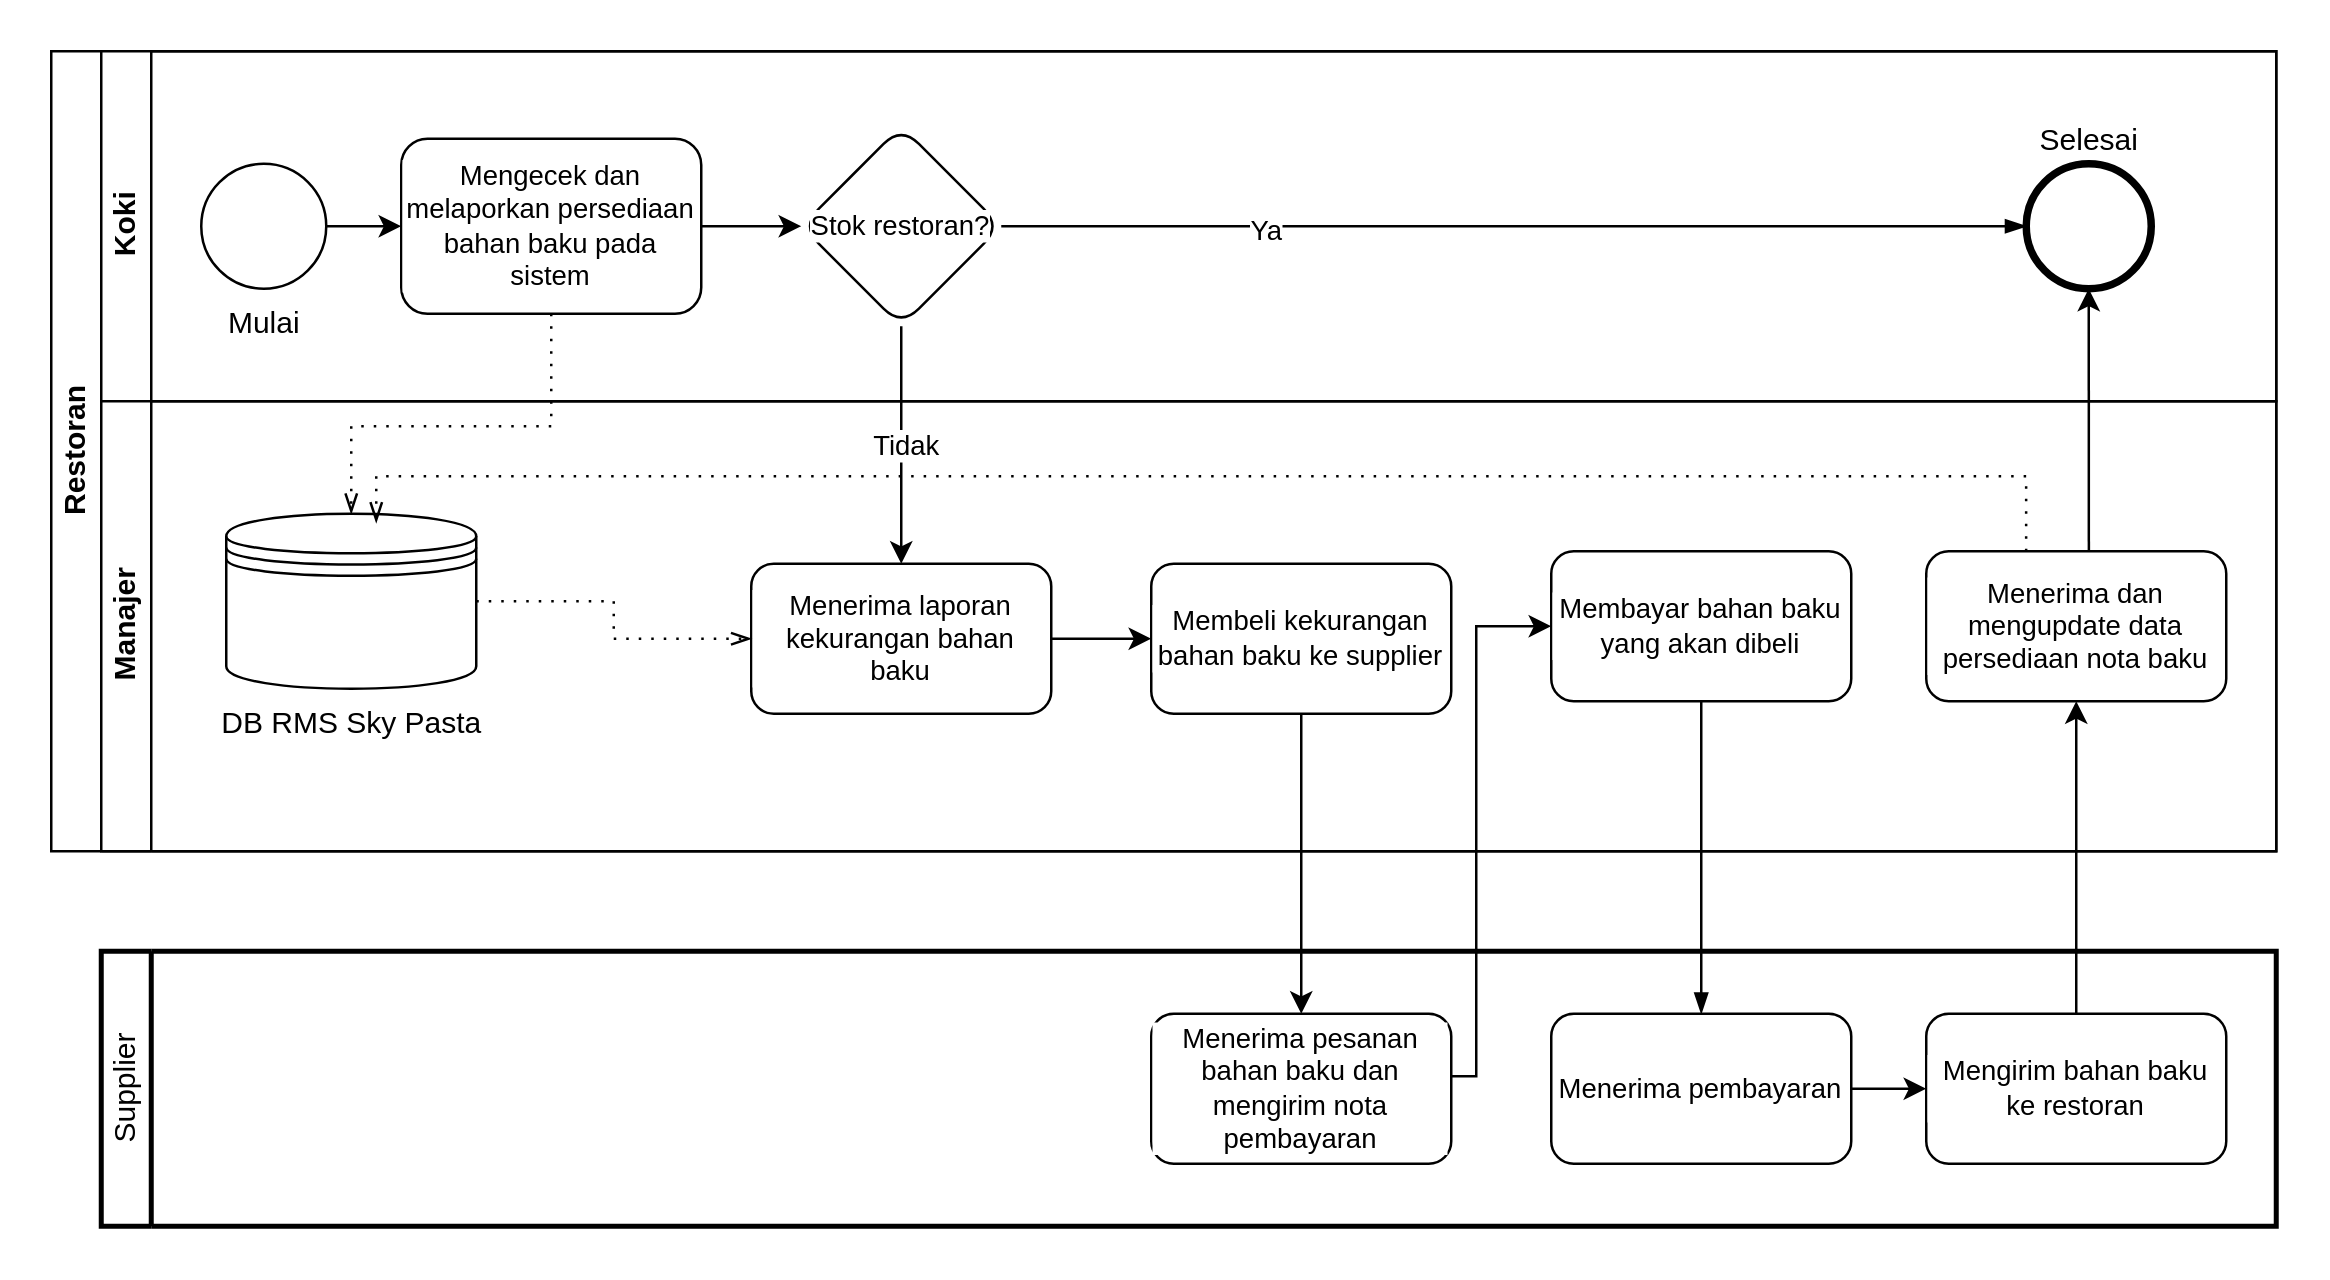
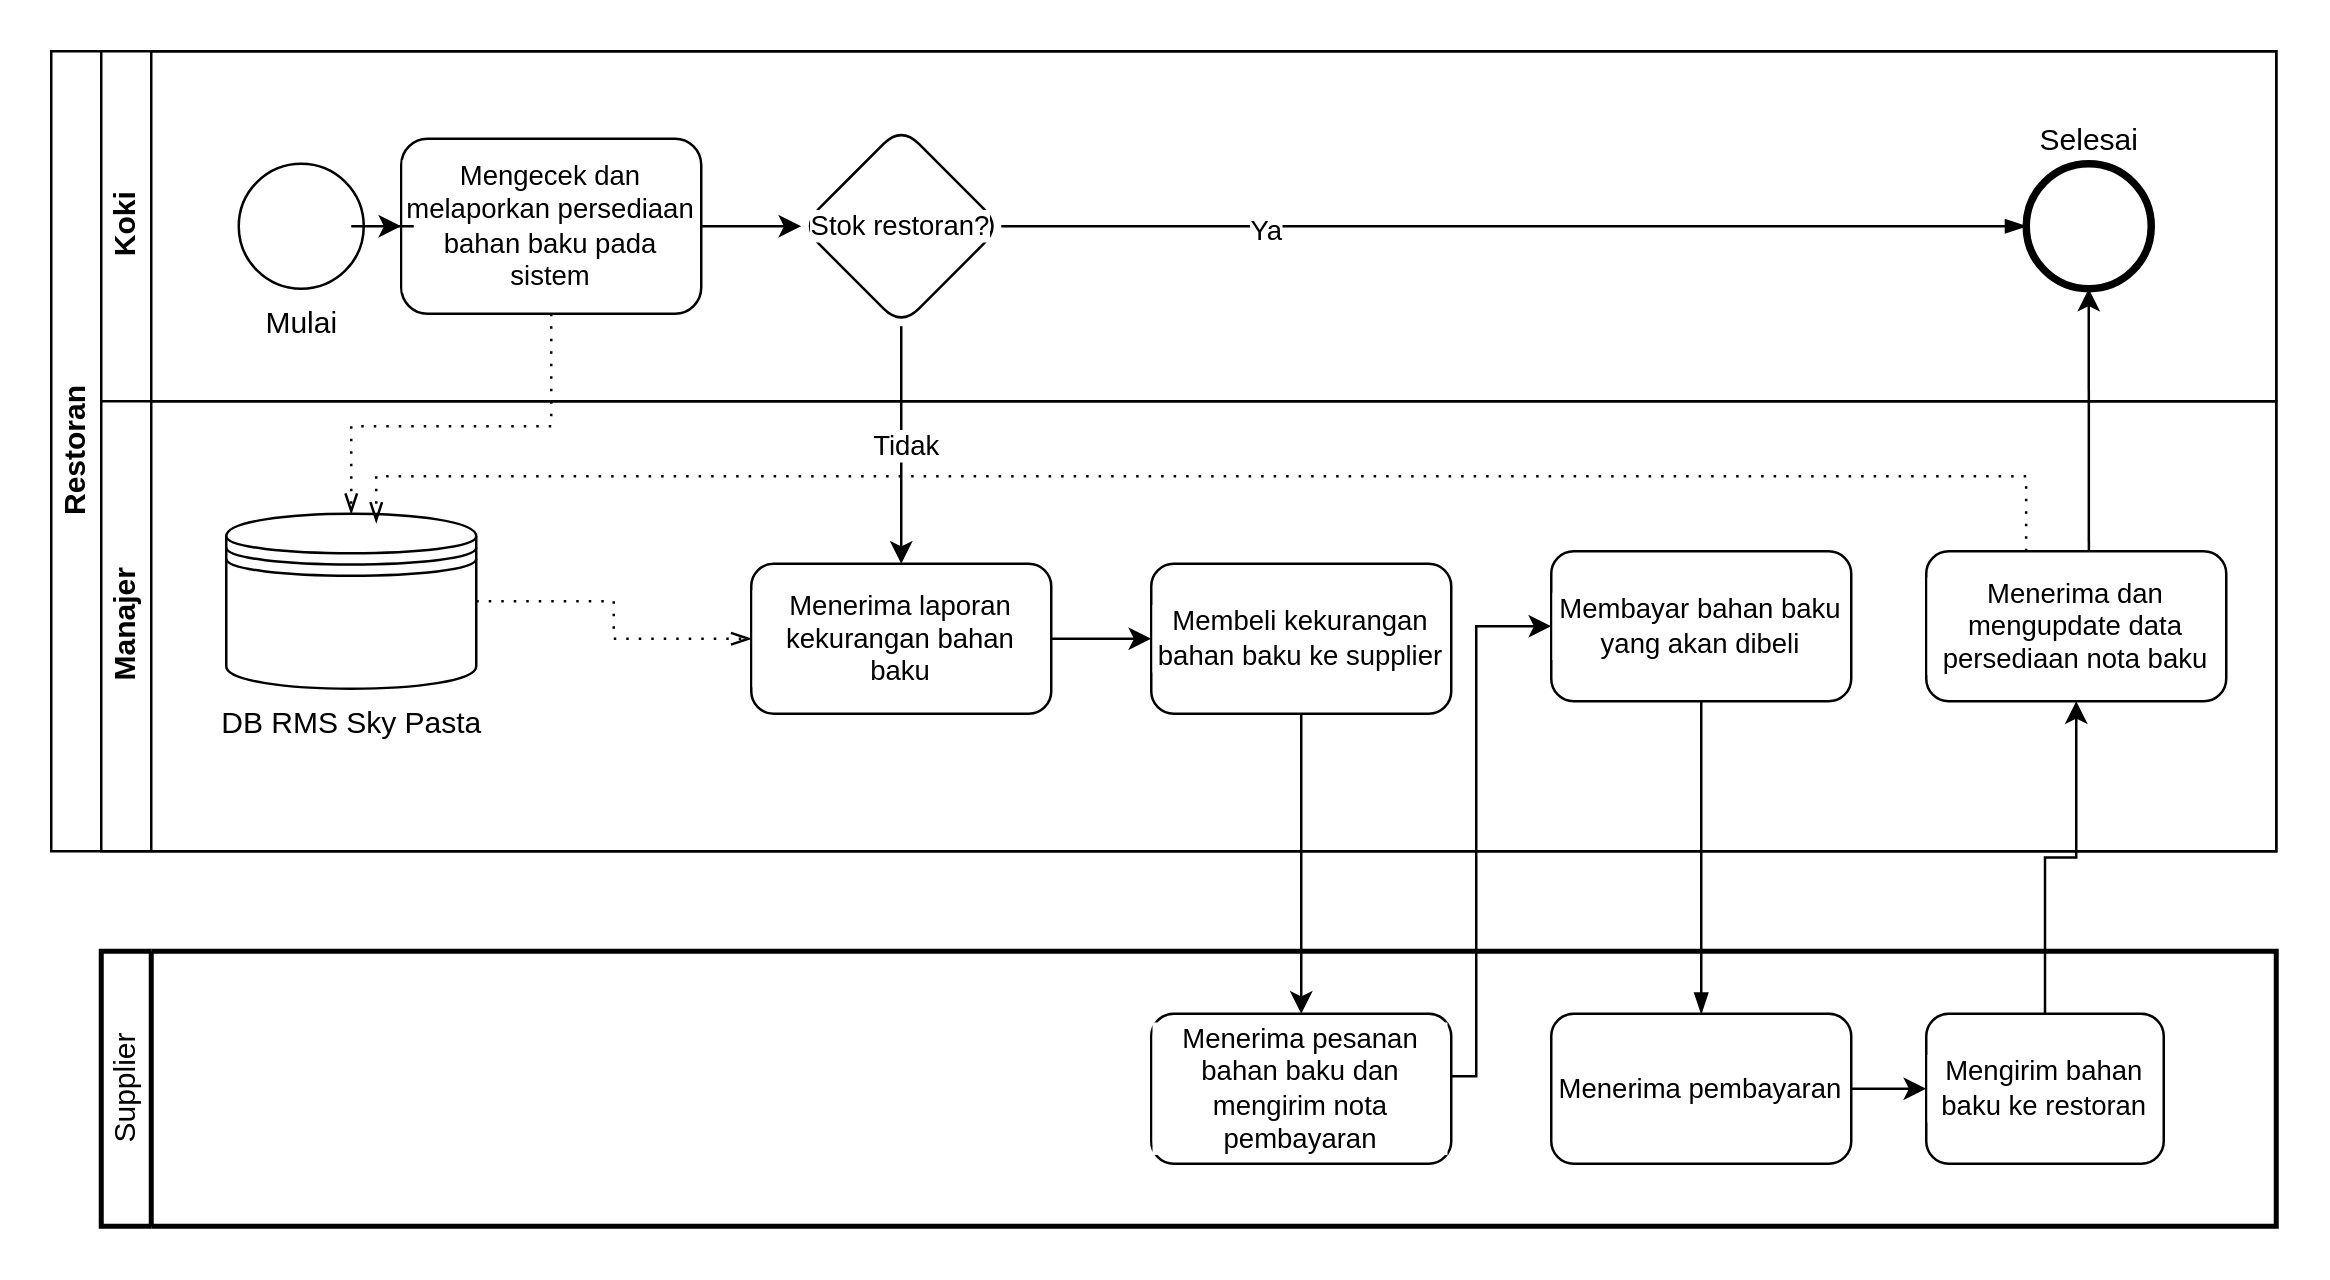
  <mxCell id="0" />
  <mxCell id="1" parent="0" />
  <mxCell id="2" value="Restoran" style="swimlane;html=1;childLayout=stackLayout;resizeParent=1;resizeParentMax=0;horizontal=0;startSize=20;horizontalStack=0;whiteSpace=wrap;" vertex="1" parent="1"><mxGeometry x="20" y="20" width="890" height="320" as="geometry" /></mxCell>
  <mxCell id="3" value="Koki" style="swimlane;html=1;startSize=20;horizontal=0;" vertex="1" parent="2"><mxGeometry x="20" width="870" height="140" as="geometry" /></mxCell>
  <mxCell id="4" value="Mengecek dan melaporkan persediaan bahan baku pada sistem" style="rounded=1;whiteSpace=wrap;html=1;verticalAlign=middle;labelBackgroundColor=#ffffff;labelPosition=center;verticalLabelPosition=middle;align=center;fontSize=11;" vertex="1" parent="3"><mxGeometry x="120" y="35" width="120" height="70" as="geometry" /></mxCell>
- <mxCell id="5" value="Mulai" style="points=[[0.145,0.145,0],[0.5,0,0],[0.855,0.145,0],[1,0.5,0],[0.855,0.855,0],[0.5,1,0],[0.145,0.855,0],[0,0.5,0]];shape=mxgraph.bpmn.event;html=1;verticalLabelPosition=bottom;labelBackgroundColor=#ffffff;verticalAlign=top;align=center;perimeter=ellipsePerimeter;outlineConnect=0;aspect=fixed;outline=standard;symbol=general;" vertex="1" parent="3"><mxGeometry x="40" y="45" width="50" height="50" as="geometry" /></mxCell>
+ <mxCell id="5" value="Mulai" style="points=[[0.145,0.145,0],[0.5,0,0],[0.855,0.145,0],[1,0.5,0],[0.855,0.855,0],[0.5,1,0],[0.145,0.855,0],[0,0.5,0]];shape=mxgraph.bpmn.event;html=1;verticalLabelPosition=bottom;labelBackgroundColor=#ffffff;verticalAlign=top;align=center;perimeter=ellipsePerimeter;outlineConnect=0;aspect=fixed;outline=standard;symbol=general;" vertex="1" parent="3"><mxGeometry x="55" y="45" width="50" height="50" as="geometry" /></mxCell>
  <mxCell id="6" value="" style="edgeStyle=orthogonalEdgeStyle;rounded=0;orthogonalLoop=1;jettySize=auto;html=1;" edge="1" parent="3" source="5" target="4"><mxGeometry relative="1" as="geometry" /></mxCell>
  <mxCell id="7" value="Stok restoran?" style="rhombus;whiteSpace=wrap;html=1;verticalAlign=middle;rounded=1;labelBackgroundColor=#ffffff;labelPosition=center;verticalLabelPosition=middle;align=center;fontSize=11;" vertex="1" parent="3"><mxGeometry x="280" y="30" width="80" height="80" as="geometry" /></mxCell>
  <mxCell id="8" value="" style="edgeStyle=orthogonalEdgeStyle;rounded=0;orthogonalLoop=1;jettySize=auto;html=1;" edge="1" parent="3" source="4" target="7"><mxGeometry relative="1" as="geometry" /></mxCell>
  <mxCell id="9" value="Selesai" style="points=[[0.145,0.145,0],[0.5,0,0],[0.855,0.145,0],[1,0.5,0],[0.855,0.855,0],[0.5,1,0],[0.145,0.855,0],[0,0.5,0]];shape=mxgraph.bpmn.event;html=1;verticalLabelPosition=top;labelBackgroundColor=#ffffff;verticalAlign=bottom;align=center;perimeter=ellipsePerimeter;outlineConnect=0;aspect=fixed;outline=end;symbol=terminate2;labelPosition=center;" vertex="1" parent="3"><mxGeometry x="770" y="45" width="50" height="50" as="geometry" /></mxCell>
  <mxCell id="10" value="" style="edgeStyle=elbowEdgeStyle;fontSize=12;html=1;endArrow=blockThin;endFill=1;rounded=0;exitX=1;exitY=0.5;exitDx=0;exitDy=0;entryX=0;entryY=0.5;entryDx=0;entryDy=0;entryPerimeter=0;" edge="1" parent="3" source="7" target="9"><mxGeometry width="160" relative="1" as="geometry"><mxPoint x="410" y="210" as="sourcePoint" /><mxPoint x="570" y="210" as="targetPoint" /></mxGeometry></mxCell>
  <mxCell id="11" value="Ya" style="edgeLabel;html=1;align=center;verticalAlign=middle;resizable=0;points=[];" vertex="1" connectable="0" parent="10"><mxGeometry x="-0.488" y="-1" relative="1" as="geometry"><mxPoint as="offset" /></mxGeometry></mxCell>
  <mxCell id="12" value="" style="edgeStyle=elbowEdgeStyle;fontSize=12;html=1;endFill=0;startFill=0;endSize=6;startSize=6;dashed=1;dashPattern=1 4;endArrow=openThin;startArrow=none;rounded=0;exitX=0.5;exitY=1;exitDx=0;exitDy=0;entryX=0.5;entryY=0;entryDx=0;entryDy=0;elbow=vertical;" edge="1" parent="2" source="4" target="18"><mxGeometry width="160" relative="1" as="geometry"><mxPoint x="290" y="570" as="sourcePoint" /><mxPoint x="209.96" y="553.01" as="targetPoint" /><Array as="points"><mxPoint x="140" y="150" /></Array></mxGeometry></mxCell>
  <mxCell id="13" value="" style="edgeStyle=orthogonalEdgeStyle;rounded=0;orthogonalLoop=1;jettySize=auto;html=1;" edge="1" parent="2" source="7" target="21"><mxGeometry relative="1" as="geometry" /></mxCell>
  <mxCell id="14" value="Tidak" style="edgeLabel;html=1;align=center;verticalAlign=middle;resizable=0;points=[];" vertex="1" connectable="0" parent="13"><mxGeometry x="-0.011" y="1" relative="1" as="geometry"><mxPoint as="offset" /></mxGeometry></mxCell>
  <mxCell id="15" value="Manajer" style="swimlane;html=1;startSize=20;horizontal=0;" vertex="1" parent="2"><mxGeometry x="20" y="140" width="870" height="180" as="geometry" /></mxCell>
  <mxCell id="16" value="Membayar bahan baku yang akan dibeli" style="rounded=1;whiteSpace=wrap;html=1;fontSize=11;labelBackgroundColor=#ffffff;" vertex="1" parent="15"><mxGeometry x="580" y="60" width="120" height="60" as="geometry" /></mxCell>
  <mxCell id="17" value="Menerima dan mengupdate data persediaan nota baku" style="rounded=1;whiteSpace=wrap;html=1;fontSize=11;labelBackgroundColor=#ffffff;" vertex="1" parent="15"><mxGeometry x="730" y="60" width="120" height="60" as="geometry" /></mxCell>
  <mxCell id="18" value="DB RMS Sky Pasta" style="shape=datastore;html=1;labelPosition=center;verticalLabelPosition=bottom;align=center;verticalAlign=top;" vertex="1" parent="15"><mxGeometry x="50" y="45" width="100" height="70" as="geometry" /></mxCell>
  <mxCell id="19" value="Membeli kekurangan bahan baku ke supplier" style="rounded=1;whiteSpace=wrap;html=1;fontSize=11;labelBackgroundColor=#ffffff;" vertex="1" parent="15"><mxGeometry x="420" y="65" width="120" height="60" as="geometry" /></mxCell>
  <mxCell id="20" value="" style="edgeStyle=orthogonalEdgeStyle;rounded=0;orthogonalLoop=1;jettySize=auto;html=1;" edge="1" parent="15" source="21" target="19"><mxGeometry relative="1" as="geometry" /></mxCell>
  <mxCell id="21" value="Menerima laporan kekurangan bahan baku" style="rounded=1;whiteSpace=wrap;html=1;fontSize=11;labelBackgroundColor=#ffffff;" vertex="1" parent="15"><mxGeometry x="260" y="65" width="120" height="60" as="geometry" /></mxCell>
  <mxCell id="22" value="" style="edgeStyle=elbowEdgeStyle;fontSize=12;html=1;endFill=0;startFill=0;endSize=6;startSize=6;dashed=1;dashPattern=1 4;endArrow=openThin;startArrow=none;rounded=0;exitX=1;exitY=0.5;exitDx=0;exitDy=0;entryX=0;entryY=0.5;entryDx=0;entryDy=0;" edge="1" parent="15" source="18" target="21"><mxGeometry width="160" relative="1" as="geometry"><mxPoint x="340" y="70" as="sourcePoint" /><mxPoint x="500" y="70" as="targetPoint" /></mxGeometry></mxCell>
  <mxCell id="23" value="" style="edgeStyle=elbowEdgeStyle;fontSize=12;html=1;endFill=0;startFill=0;endSize=6;startSize=6;dashed=1;dashPattern=1 4;endArrow=openThin;startArrow=none;rounded=0;exitX=0.333;exitY=0;exitDx=0;exitDy=0;exitPerimeter=0;entryX=0.6;entryY=0.05;entryDx=0;entryDy=0;entryPerimeter=0;" edge="1" parent="15" source="17" target="18"><mxGeometry width="160" relative="1" as="geometry"><mxPoint x="360" y="70" as="sourcePoint" /><mxPoint x="520" y="70" as="targetPoint" /><Array as="points"><mxPoint x="458" y="30" /></Array></mxGeometry></mxCell>
  <mxCell id="24" value="" style="edgeStyle=orthogonalEdgeStyle;rounded=0;orthogonalLoop=1;jettySize=auto;html=1;exitX=0.542;exitY=0;exitDx=0;exitDy=0;exitPerimeter=0;" edge="1" parent="2" source="17" target="9"><mxGeometry relative="1" as="geometry" /></mxCell>
  <mxCell id="25" value="Supplier" style="swimlane;html=1;startSize=20;fontStyle=0;collapsible=0;horizontal=0;swimlaneLine=1;swimlaneFillColor=#ffffff;strokeWidth=2;whiteSpace=wrap;" vertex="1" parent="1"><mxGeometry x="40" y="380" width="870" height="110" as="geometry" /></mxCell>
  <mxCell id="26" value="" style="edgeStyle=orthogonalEdgeStyle;rounded=0;orthogonalLoop=1;jettySize=auto;html=1;" edge="1" parent="25" source="27" target="28"><mxGeometry relative="1" as="geometry" /></mxCell>
  <mxCell id="27" value="Menerima pembayaran" style="rounded=1;whiteSpace=wrap;html=1;fontSize=11;labelBackgroundColor=#ffffff;" vertex="1" parent="25"><mxGeometry x="580" y="25" width="120" height="60" as="geometry" /></mxCell>
- <mxCell id="28" value="Mengirim bahan baku ke restoran" style="rounded=1;whiteSpace=wrap;html=1;fontSize=11;labelBackgroundColor=#ffffff;" vertex="1" parent="25"><mxGeometry x="730" y="25" width="120" height="60" as="geometry" /></mxCell>
+ <mxCell id="28" value="Mengirim bahan baku ke restoran" style="rounded=1;whiteSpace=wrap;html=1;fontSize=11;labelBackgroundColor=#ffffff;" vertex="1" parent="25"><mxGeometry x="730" y="25" width="95" height="60" as="geometry" /></mxCell>
  <mxCell id="29" value="Menerima pesanan bahan baku dan mengirim nota pembayaran" style="rounded=1;whiteSpace=wrap;html=1;fontSize=11;labelBackgroundColor=#ffffff;" vertex="1" parent="25"><mxGeometry x="420" y="25" width="120" height="60" as="geometry" /></mxCell>
  <mxCell id="30" value="" style="edgeStyle=orthogonalEdgeStyle;rounded=0;orthogonalLoop=1;jettySize=auto;html=1;" edge="1" parent="1" source="28" target="17"><mxGeometry relative="1" as="geometry" /></mxCell>
  <mxCell id="31" value="" style="edgeStyle=orthogonalEdgeStyle;rounded=0;orthogonalLoop=1;jettySize=auto;html=1;entryX=0;entryY=0.5;entryDx=0;entryDy=0;" edge="1" parent="1" source="29" target="16"><mxGeometry relative="1" as="geometry"><Array as="points"><mxPoint x="590" y="430" /><mxPoint x="590" y="250" /></Array></mxGeometry></mxCell>
  <mxCell id="32" value="" style="edgeStyle=orthogonalEdgeStyle;rounded=0;orthogonalLoop=1;jettySize=auto;html=1;" edge="1" parent="1" source="19" target="29"><mxGeometry relative="1" as="geometry" /></mxCell>
  <mxCell id="33" value="" style="edgeStyle=elbowEdgeStyle;fontSize=12;html=1;endArrow=blockThin;endFill=1;rounded=0;exitX=0.5;exitY=1;exitDx=0;exitDy=0;elbow=vertical;entryX=0.5;entryY=0;entryDx=0;entryDy=0;" edge="1" parent="1" source="16" target="27"><mxGeometry width="160" relative="1" as="geometry"><mxPoint x="620" y="330" as="sourcePoint" /><mxPoint x="680" y="400" as="targetPoint" /><Array as="points"><mxPoint x="670" y="360" /></Array></mxGeometry></mxCell>
